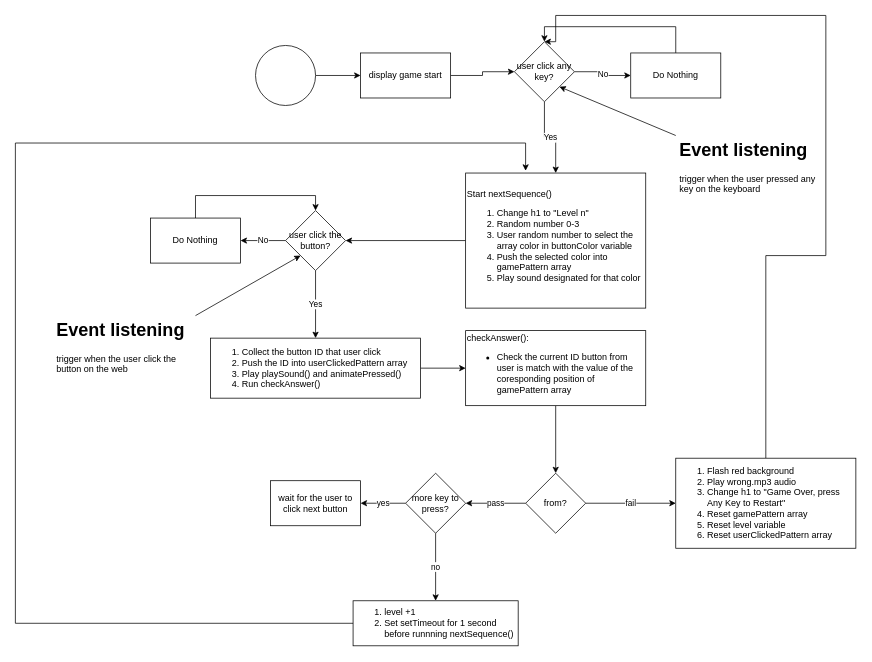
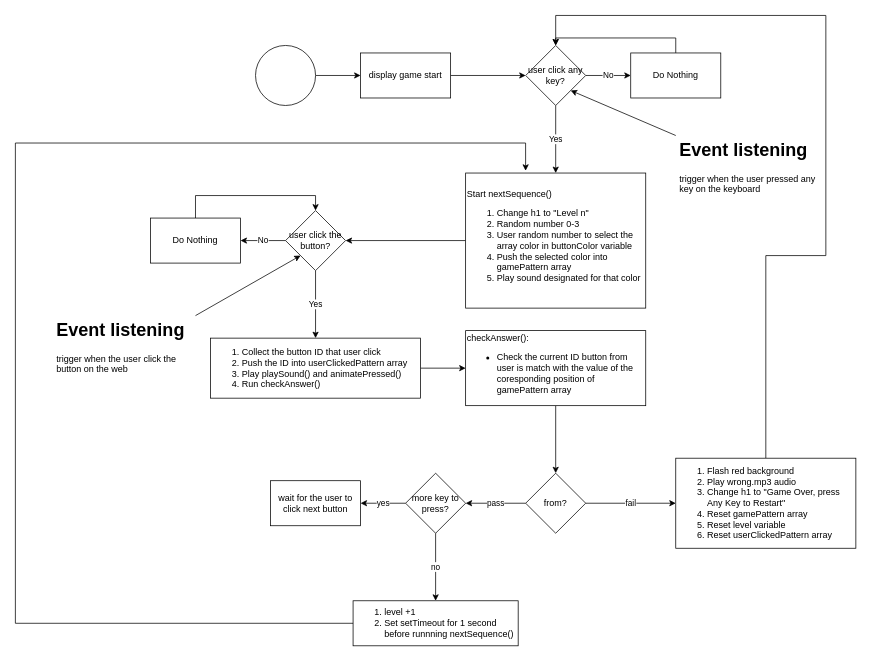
  <mxCell id="0" />
  <mxCell id="1" parent="0" />
  <mxCell id="2" value="" style="edgeStyle=orthogonalEdgeStyle;rounded=0;orthogonalLoop=1;jettySize=auto;html=1;" edge="1" parent="1" source="3" target="5"><mxGeometry relative="1" as="geometry" /></mxCell>
  <mxCell id="3" value="" style="ellipse;whiteSpace=wrap;html=1;aspect=fixed;" vertex="1" parent="1"><mxGeometry x="340" y="60" width="80" height="80" as="geometry" /></mxCell>
  <mxCell id="4" value="" style="edgeStyle=orthogonalEdgeStyle;rounded=0;orthogonalLoop=1;jettySize=auto;html=1;" edge="1" parent="1" source="5" target="8"><mxGeometry relative="1" as="geometry" /></mxCell>
  <mxCell id="5" value="display game start" style="whiteSpace=wrap;html=1;" vertex="1" parent="1"><mxGeometry x="480" y="70" width="120" height="60" as="geometry" /></mxCell>
  <mxCell id="6" value="No" style="edgeStyle=orthogonalEdgeStyle;rounded=0;orthogonalLoop=1;jettySize=auto;html=1;" edge="1" parent="1" source="8" target="10"><mxGeometry relative="1" as="geometry" /></mxCell>
  <mxCell id="7" value="Yes" style="edgeStyle=orthogonalEdgeStyle;rounded=0;orthogonalLoop=1;jettySize=auto;html=1;" edge="1" parent="1" source="8" target="12"><mxGeometry relative="1" as="geometry" /></mxCell>
- <mxCell id="8" value="user click any key?" style="rhombus;whiteSpace=wrap;html=1;" vertex="1" parent="1"><mxGeometry x="685" y="55" width="80" height="80" as="geometry" /></mxCell>
+ <mxCell id="8" value="user click any key?" style="rhombus;whiteSpace=wrap;html=1;" vertex="1" parent="1"><mxGeometry x="700" y="60" width="80" height="80" as="geometry" /></mxCell>
  <mxCell id="9" style="edgeStyle=orthogonalEdgeStyle;rounded=0;orthogonalLoop=1;jettySize=auto;html=1;exitX=0.5;exitY=0;exitDx=0;exitDy=0;entryX=0.5;entryY=0;entryDx=0;entryDy=0;" edge="1" parent="1" source="10" target="8"><mxGeometry relative="1" as="geometry" /></mxCell>
  <mxCell id="10" value="Do Nothing" style="whiteSpace=wrap;html=1;" vertex="1" parent="1"><mxGeometry x="840" y="70" width="120" height="60" as="geometry" /></mxCell>
  <mxCell id="11" value="" style="edgeStyle=orthogonalEdgeStyle;rounded=0;orthogonalLoop=1;jettySize=auto;html=1;" edge="1" parent="1" source="12" target="17"><mxGeometry relative="1" as="geometry" /></mxCell>
  <mxCell id="12" value="&lt;span style=&quot;background-color: initial;&quot;&gt;Start nextSequence()&lt;/span&gt;&lt;br&gt;&lt;ol&gt;&lt;li&gt;Change h1 to &quot;Level n&quot;&lt;/li&gt;&lt;li&gt;Random number 0-3&lt;/li&gt;&lt;li&gt;User random number to select the array color in buttonColor variable&lt;/li&gt;&lt;li&gt;Push the selected color into gamePattern array&lt;/li&gt;&lt;li&gt;Play sound designated for that color&lt;/li&gt;&lt;/ol&gt;" style="whiteSpace=wrap;html=1;align=left;" vertex="1" parent="1"><mxGeometry x="620" y="230" width="240" height="180" as="geometry" /></mxCell>
  <mxCell id="13" style="rounded=0;orthogonalLoop=1;jettySize=auto;html=1;exitX=0;exitY=0;exitDx=0;exitDy=0;entryX=1;entryY=1;entryDx=0;entryDy=0;" edge="1" parent="1" source="14" target="8"><mxGeometry relative="1" as="geometry" /></mxCell>
  <mxCell id="14" value="&lt;h1&gt;Event listening&lt;/h1&gt;&lt;p&gt;trigger when the user pressed any key on the keyboard&lt;/p&gt;" style="text;html=1;strokeColor=none;fillColor=none;spacing=5;spacingTop=-20;whiteSpace=wrap;overflow=hidden;rounded=0;" vertex="1" parent="1"><mxGeometry x="900" y="180" width="190" height="120" as="geometry" /></mxCell>
  <mxCell id="15" value="No" style="edgeStyle=orthogonalEdgeStyle;rounded=0;orthogonalLoop=1;jettySize=auto;html=1;" edge="1" parent="1" source="17" target="19"><mxGeometry relative="1" as="geometry" /></mxCell>
  <mxCell id="16" value="Yes" style="edgeStyle=orthogonalEdgeStyle;rounded=0;orthogonalLoop=1;jettySize=auto;html=1;" edge="1" parent="1" source="17" target="21"><mxGeometry relative="1" as="geometry" /></mxCell>
  <mxCell id="17" value="user click the button?" style="rhombus;whiteSpace=wrap;html=1;align=center;" vertex="1" parent="1"><mxGeometry x="380" y="280" width="80" height="80" as="geometry" /></mxCell>
  <mxCell id="18" style="edgeStyle=orthogonalEdgeStyle;rounded=0;orthogonalLoop=1;jettySize=auto;html=1;exitX=0.5;exitY=0;exitDx=0;exitDy=0;entryX=0.5;entryY=0;entryDx=0;entryDy=0;" edge="1" parent="1" source="19" target="17"><mxGeometry relative="1" as="geometry" /></mxCell>
  <mxCell id="19" value="Do Nothing" style="whiteSpace=wrap;html=1;" vertex="1" parent="1"><mxGeometry x="200" y="290" width="120" height="60" as="geometry" /></mxCell>
  <mxCell id="20" value="" style="edgeStyle=orthogonalEdgeStyle;rounded=0;orthogonalLoop=1;jettySize=auto;html=1;" edge="1" parent="1" source="21" target="23"><mxGeometry relative="1" as="geometry" /></mxCell>
  <mxCell id="21" value="&lt;ol&gt;&lt;li&gt;Collect the button ID that user click&lt;/li&gt;&lt;li&gt;Push the ID into userClickedPattern array&lt;br&gt;&lt;/li&gt;&lt;li&gt;Play playSound() and animatePressed()&lt;/li&gt;&lt;li&gt;Run checkAnswer()&lt;/li&gt;&lt;/ol&gt;" style="whiteSpace=wrap;html=1;align=left;" vertex="1" parent="1"><mxGeometry x="280" y="450" width="280" height="80" as="geometry" /></mxCell>
  <mxCell id="22" value="" style="edgeStyle=orthogonalEdgeStyle;rounded=0;orthogonalLoop=1;jettySize=auto;html=1;" edge="1" parent="1" source="23" target="26"><mxGeometry relative="1" as="geometry" /></mxCell>
  <mxCell id="23" value="checkAnswer():&lt;br&gt;&lt;ul&gt;&lt;li&gt;&lt;span style=&quot;background-color: initial;&quot;&gt;Check the current ID button from user is match with the value of the coresponding position of gamePattern array&lt;/span&gt;&lt;/li&gt;&lt;/ul&gt;" style="whiteSpace=wrap;html=1;align=left;" vertex="1" parent="1"><mxGeometry x="620" y="440" width="240" height="100" as="geometry" /></mxCell>
  <mxCell id="24" value="pass" style="edgeStyle=orthogonalEdgeStyle;rounded=0;orthogonalLoop=1;jettySize=auto;html=1;" edge="1" parent="1" source="26" target="29"><mxGeometry relative="1" as="geometry" /></mxCell>
  <mxCell id="25" value="fail" style="edgeStyle=orthogonalEdgeStyle;rounded=0;orthogonalLoop=1;jettySize=auto;html=1;" edge="1" parent="1" source="26" target="34"><mxGeometry relative="1" as="geometry" /></mxCell>
  <mxCell id="26" value="from?" style="rhombus;whiteSpace=wrap;html=1;align=center;" vertex="1" parent="1"><mxGeometry x="700" y="630" width="80" height="80" as="geometry" /></mxCell>
  <mxCell id="27" value="yes" style="edgeStyle=orthogonalEdgeStyle;rounded=0;orthogonalLoop=1;jettySize=auto;html=1;" edge="1" parent="1" source="29" target="30"><mxGeometry relative="1" as="geometry" /></mxCell>
  <mxCell id="28" value="no" style="edgeStyle=orthogonalEdgeStyle;rounded=0;orthogonalLoop=1;jettySize=auto;html=1;" edge="1" parent="1" source="29" target="31"><mxGeometry relative="1" as="geometry" /></mxCell>
  <mxCell id="29" value="more key to press?" style="rhombus;whiteSpace=wrap;html=1;align=center;" vertex="1" parent="1"><mxGeometry x="540" y="630" width="80" height="80" as="geometry" /></mxCell>
  <mxCell id="30" value="wait for the user to click next button" style="whiteSpace=wrap;html=1;" vertex="1" parent="1"><mxGeometry x="360" y="640" width="120" height="60" as="geometry" /></mxCell>
  <mxCell id="31" value="&lt;ol&gt;&lt;li&gt;&lt;span style=&quot;background-color: initial;&quot;&gt;level +1&lt;/span&gt;&lt;br&gt;&lt;/li&gt;&lt;li&gt;&lt;span style=&quot;background-color: initial;&quot;&gt;Set setTimeout for 1 second before runnning nextSequence()&lt;/span&gt;&lt;/li&gt;&lt;/ol&gt;" style="whiteSpace=wrap;html=1;align=left;" vertex="1" parent="1"><mxGeometry x="470" y="800" width="220" height="60" as="geometry" /></mxCell>
  <mxCell id="32" style="edgeStyle=orthogonalEdgeStyle;rounded=0;orthogonalLoop=1;jettySize=auto;html=1;exitX=0;exitY=0.5;exitDx=0;exitDy=0;entryX=0.333;entryY=-0.017;entryDx=0;entryDy=0;entryPerimeter=0;" edge="1" parent="1" source="31" target="12"><mxGeometry relative="1" as="geometry"><Array as="points"><mxPoint x="20" y="830" /><mxPoint x="20" y="190" /><mxPoint x="700" y="190" /></Array></mxGeometry></mxCell>
  <mxCell id="33" style="edgeStyle=orthogonalEdgeStyle;rounded=0;orthogonalLoop=1;jettySize=auto;html=1;exitX=0.5;exitY=0;exitDx=0;exitDy=0;entryX=0.5;entryY=0;entryDx=0;entryDy=0;" edge="1" parent="1" source="34" target="8"><mxGeometry relative="1" as="geometry"><Array as="points"><mxPoint x="1020" y="340" /><mxPoint x="1100" y="340" /><mxPoint x="1100" y="20" /><mxPoint x="740" y="20" /></Array></mxGeometry></mxCell>
  <mxCell id="34" value="&lt;ol&gt;&lt;li&gt;Flash red background&lt;/li&gt;&lt;li&gt;Play wrong.mp3 audio&lt;/li&gt;&lt;li&gt;Change h1 to &quot;Game Over, press Any Key to Restart&quot;&lt;/li&gt;&lt;li&gt;Reset gamePattern array&lt;/li&gt;&lt;li&gt;Reset level variable&lt;/li&gt;&lt;li&gt;Reset userClickedPattern array&lt;/li&gt;&lt;/ol&gt;" style="whiteSpace=wrap;html=1;align=left;" vertex="1" parent="1"><mxGeometry x="900" y="610" width="240" height="120" as="geometry" /></mxCell>
  <mxCell id="35" style="rounded=0;orthogonalLoop=1;jettySize=auto;html=1;exitX=1;exitY=0;exitDx=0;exitDy=0;entryX=0;entryY=1;entryDx=0;entryDy=0;" edge="1" parent="1" source="36" target="17"><mxGeometry relative="1" as="geometry" /></mxCell>
  <mxCell id="36" value="&lt;h1&gt;Event listening&lt;/h1&gt;&lt;p&gt;trigger when the user click the button on the web&lt;/p&gt;" style="text;html=1;strokeColor=none;fillColor=none;spacing=5;spacingTop=-20;whiteSpace=wrap;overflow=hidden;rounded=0;" vertex="1" parent="1"><mxGeometry x="70" y="420" width="190" height="120" as="geometry" /></mxCell>
